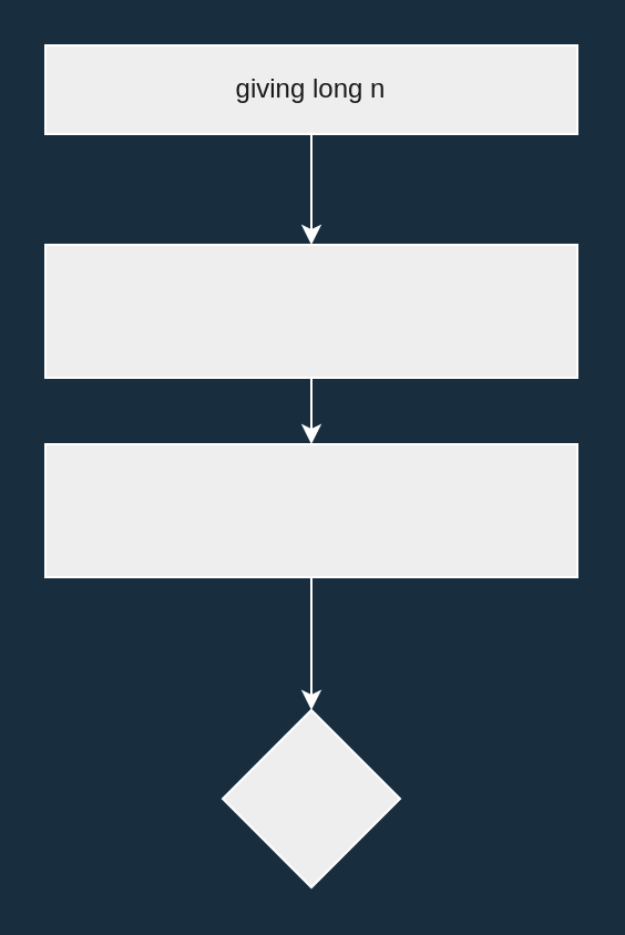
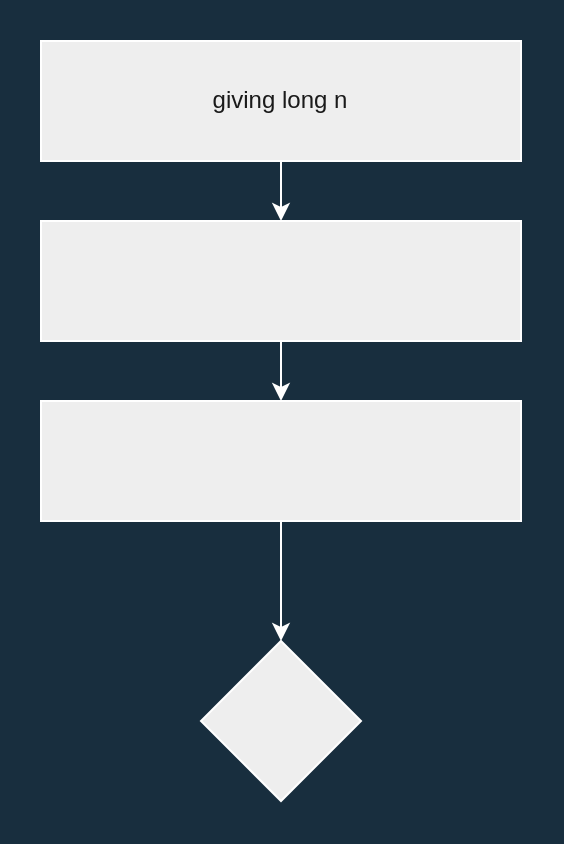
  <mxCell id="0" />
  <mxCell id="1" parent="0" />
  <mxCell id="2" style="edgeStyle=orthogonalEdgeStyle;rounded=0;orthogonalLoop=1;jettySize=auto;html=1;entryX=0.5;entryY=0;entryDx=0;entryDy=0;strokeColor=#FFFFFF;fontColor=#FFFFFF;labelBackgroundColor=#182E3E;" parent="1" source="3" target="5" edge="1"><mxGeometry relative="1" as="geometry" /></mxCell>
- <mxCell id="3" value="giving long n&lt;br&gt;" style="rounded=0;whiteSpace=wrap;html=1;fillColor=#EEEEEE;strokeColor=#FFFFFF;fontColor=#1A1A1A;" parent="1" vertex="1"><mxGeometry x="20" y="20" width="240" height="40" as="geometry" /></mxCell>
+ <mxCell id="3" value="giving long n&lt;br&gt;" style="rounded=0;whiteSpace=wrap;html=1;fillColor=#EEEEEE;strokeColor=#FFFFFF;fontColor=#1A1A1A;" parent="1" vertex="1"><mxGeometry x="20" y="20" width="240" height="60" as="geometry" /></mxCell>
  <mxCell id="4" style="edgeStyle=orthogonalEdgeStyle;curved=0;rounded=1;sketch=0;orthogonalLoop=1;jettySize=auto;html=1;fontColor=#FFFFFF;strokeColor=#FFFFFF;" edge="1" parent="1" source="5" target="7"><mxGeometry relative="1" as="geometry" /></mxCell>
  <mxCell id="5" value="" style="rounded=0;whiteSpace=wrap;html=1;fillColor=#EEEEEE;strokeColor=#FFFFFF;fontColor=#1A1A1A;" parent="1" vertex="1"><mxGeometry x="20" y="110" width="240" height="60" as="geometry" /></mxCell>
  <mxCell id="6" style="edgeStyle=orthogonalEdgeStyle;curved=0;rounded=1;sketch=0;orthogonalLoop=1;jettySize=auto;html=1;fontColor=#FFFFFF;strokeColor=#FFFFFF;" edge="1" parent="1" source="7" target="8"><mxGeometry relative="1" as="geometry" /></mxCell>
  <mxCell id="7" value="" style="rounded=0;whiteSpace=wrap;html=1;fillColor=#EEEEEE;strokeColor=#FFFFFF;fontColor=#1A1A1A;" vertex="1" parent="1"><mxGeometry x="20" y="200" width="240" height="60" as="geometry" /></mxCell>
  <mxCell id="8" value="" style="rhombus;whiteSpace=wrap;html=1;rounded=0;sketch=0;fontColor=#1A1A1A;strokeColor=#FFFFFF;fillColor=#EEEEEE;" vertex="1" parent="1"><mxGeometry x="100" y="320" width="80" height="80" as="geometry" /></mxCell>
